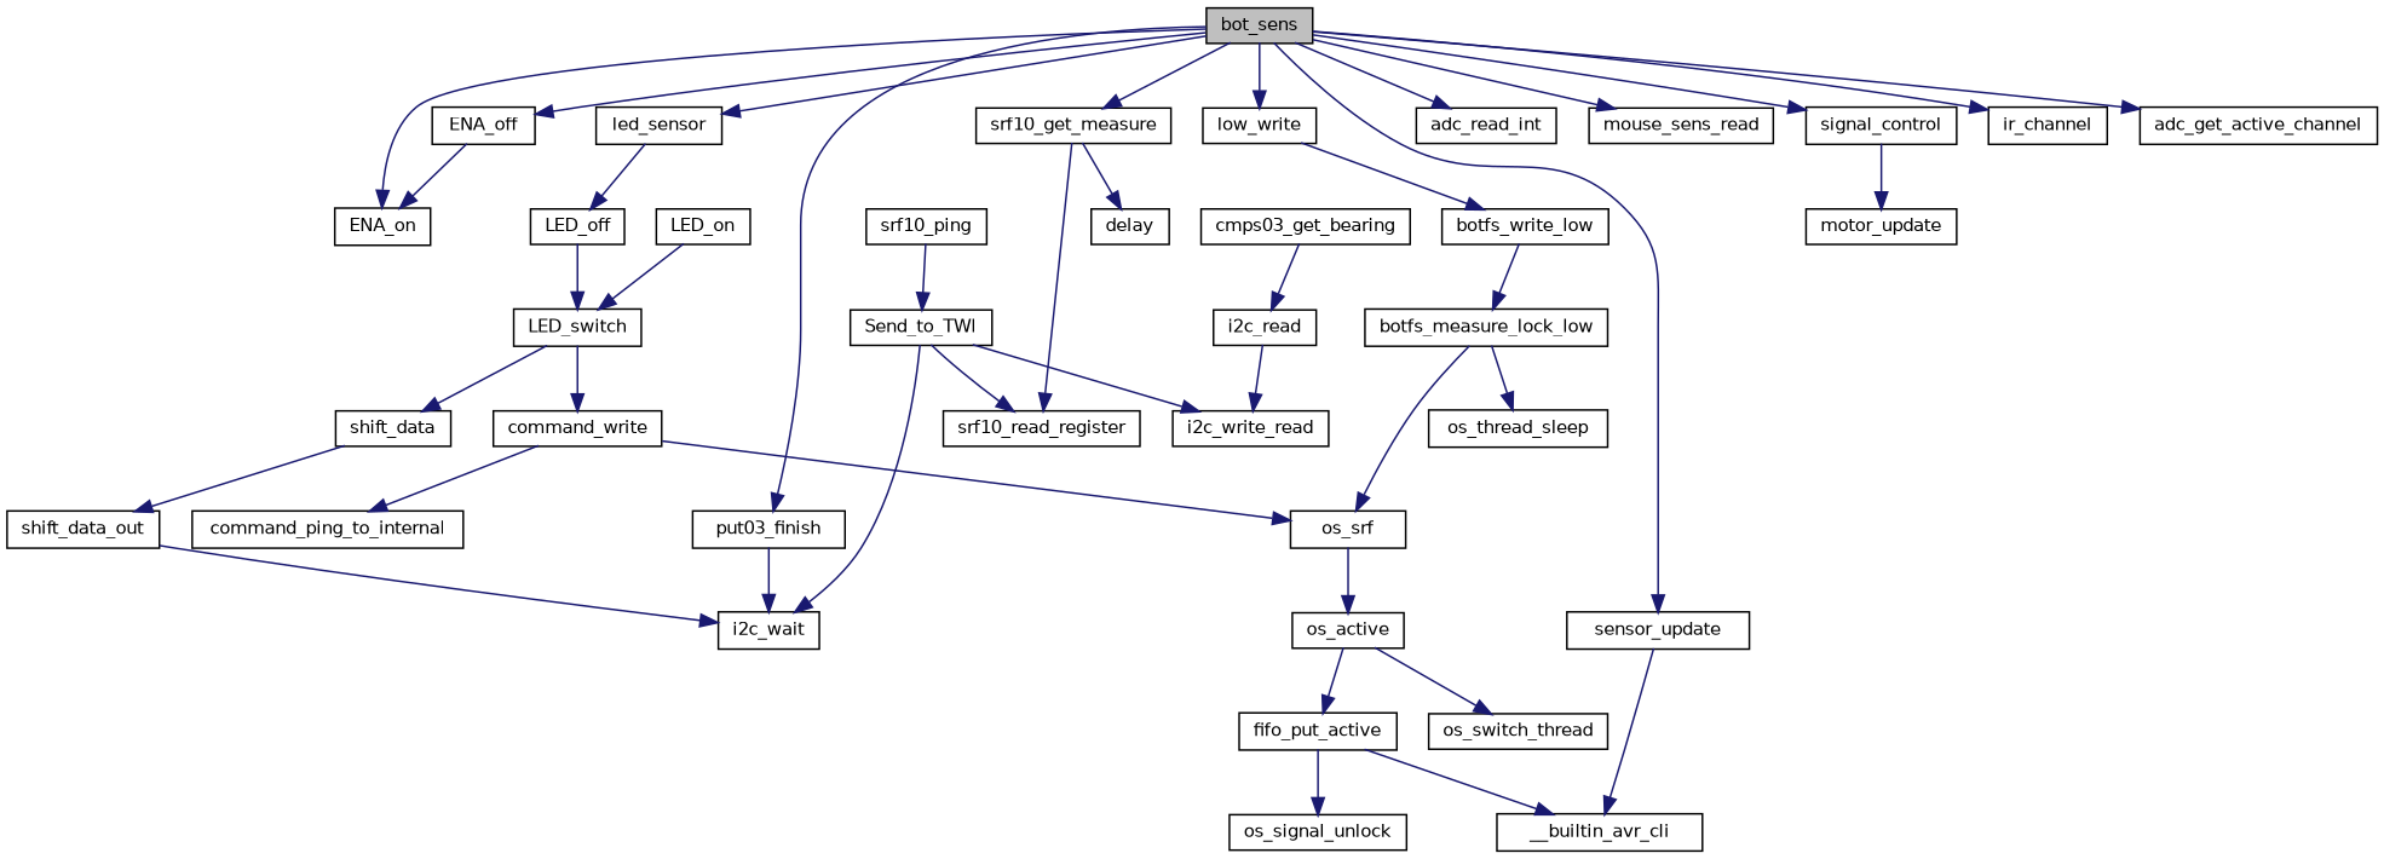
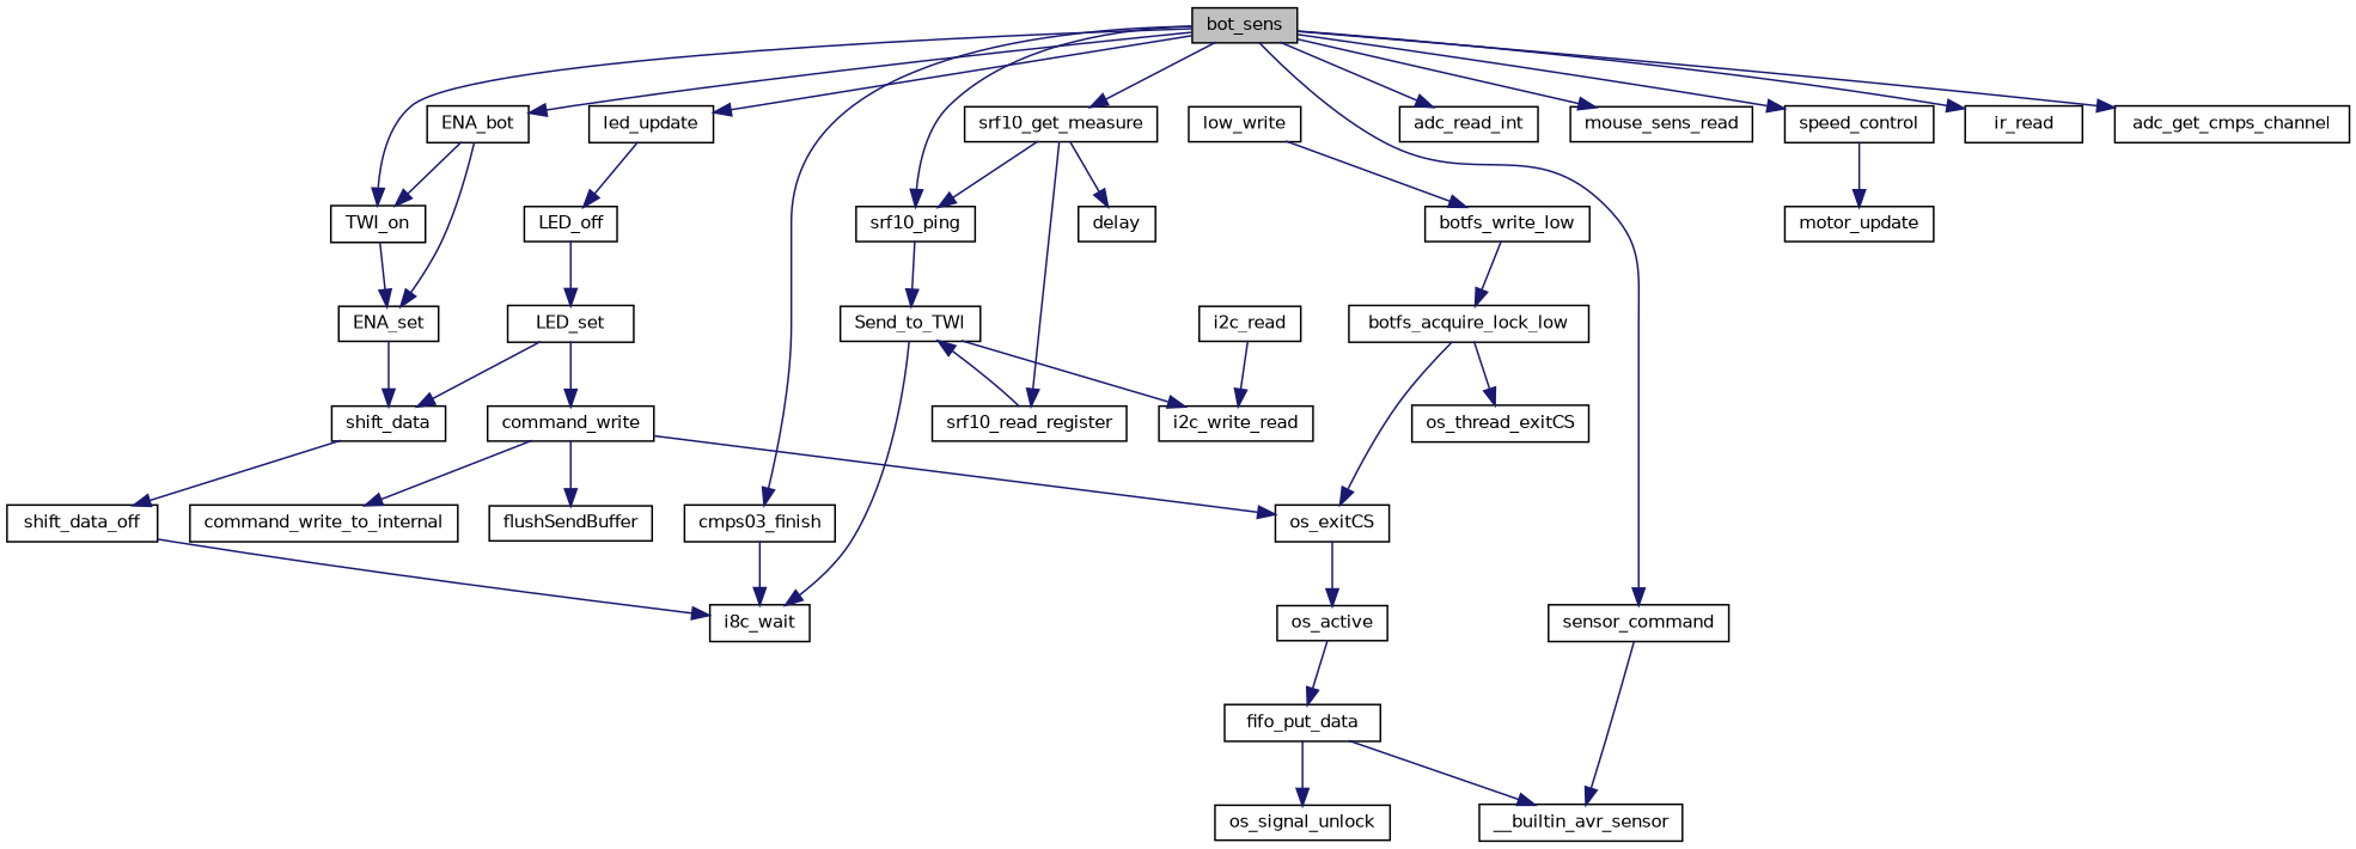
  digraph {
    rankdir=TB
    node [color=black fillcolor=white fontname=Helvetica fontsize=10 shape=record style=filled]
    edge [color=midnightblue fontname=Helvetica fontsize=10 labelfontname=Helvetica labelfontsize=10 style=solid]
    n1 [fillcolor=grey75 fontcolor=black height=0.2 label=bot_sens width=0.4]
-   n2 [height=0.2 label=ENA_on width=0.4]
+   n2 [height=0.2 label=TWI_on width=0.4]
    n3 [height=0.2 label=adc_read_int width=0.4]
    n4 [height=0.2 label=mouse_sens_read width=0.4]
-   n5 [height=0.2 label=signal_control width=0.4]
+   n5 [height=0.2 label=speed_control width=0.4]
    n6 [height=0.2 label=low_write width=0.4]
-   n7 [height=0.2 label=ir_channel width=0.4]
-   n8 [height=0.2 label=sensor_update width=0.4]
-   n9 [height=0.2 label=adc_get_active_channel width=0.4]
-   n10 [height=0.2 label=put03_finish width=0.4]
+   n7 [height=0.2 label=ir_read width=0.4]
+   n8 [height=0.2 label=sensor_command width=0.4]
+   n9 [height=0.2 label=adc_get_cmps_channel width=0.4]
+   n10 [height=0.2 label=cmps03_finish width=0.4]
    n11 [height=0.2 label=srf10_get_measure width=0.4]
-   n12 [height=0.2 label=ENA_off width=0.4]
-   n13 [height=0.2 label=led_sensor width=0.4]
-   n15 [height=0.2 label=cmps03_get_bearing width=0.4]
+   n12 [height=0.2 label=ENA_bot width=0.4]
+   n13 [height=0.2 label=led_update width=0.4]
+   n14 [height=0.2 label=ENA_set width=0.4]
    n16 [height=0.2 label=i2c_read width=0.4]
    n17 [height=0.2 label=motor_update width=0.4]
    n18 [height=0.2 label=botfs_write_low width=0.4]
-   n19 [height=0.2 label=__builtin_avr_cli width=0.4]
-   n20 [height=0.2 label=i2c_wait width=0.4]
+   n19 [height=0.2 label=__builtin_avr_sensor width=0.4]
+   n20 [height=0.2 label=i8c_wait width=0.4]
    n21 [height=0.2 label=srf10_ping width=0.4]
    n22 [height=0.2 label=delay width=0.4]
    n23 [height=0.2 label=srf10_read_register width=0.4]
    n24 [height=0.2 label=LED_off width=0.4]
    n25 [height=0.2 label=shift_data width=0.4]
-   n26 [height=0.2 label=shift_data_out width=0.4]
+   n26 [height=0.2 label=shift_data_off width=0.4]
    n27 [height=0.2 label=i2c_write_read width=0.4]
-   n28 [height=0.2 label=botfs_measure_lock_low width=0.4]
-   n29 [height=0.2 label=os_srf width=0.4]
-   n30 [height=0.2 label=os_thread_sleep width=0.4]
+   n28 [height=0.2 label=botfs_acquire_lock_low width=0.4]
+   n29 [height=0.2 label=os_exitCS width=0.4]
+   n30 [height=0.2 label=os_thread_exitCS width=0.4]
    n31 [height=0.2 label=os_active width=0.4]
-   n32 [height=0.2 label=fifo_put_active width=0.4]
-   n33 [height=0.2 label=os_switch_thread width=0.4]
+   n32 [height=0.2 label=fifo_put_data width=0.4]
    n34 [height=0.2 label=os_signal_unlock width=0.4]
    n35 [height=0.2 label=Send_to_TWI width=0.4]
-   n36 [height=0.2 label=LED_on width=0.4]
-   n37 [height=0.2 label=LED_switch width=0.4]
+   n37 [height=0.2 label=LED_set width=0.4]
    n38 [height=0.2 label=command_write width=0.4]
-   n39 [height=0.2 label=command_ping_to_internal width=0.4]
+   n39 [height=0.2 label=command_write_to_internal width=0.4]
+   n40 [height=0.2 label=flushSendBuffer width=0.4]
    n1 -> n2
    n1 -> n3
    n1 -> n4
    n1 -> n5
-   n1 -> n6
+   n1 -> n21
    n1 -> n7
    n1 -> n8
    n1 -> n9
    n1 -> n10
    n1 -> n11
    n1 -> n12
    n1 -> n13
+   n2 -> n14
    n5 -> n17
    n6 -> n18
    n8 -> n19
    n10 -> n20
+   n11 -> n21
    n11 -> n22
    n11 -> n23
    n12 -> n2
+   n12 -> n14
    n13 -> n24
-   n15 -> n16
+   n14 -> n25
    n16 -> n27
    n18 -> n28
    n21 -> n35
-   n35 -> n23
+   n23 -> n35
    n24 -> n37
    n25 -> n26
    n26 -> n20
    n28 -> n29
    n28 -> n30
    n29 -> n31
    n31 -> n32
-   n31 -> n33
    n32 -> n19
    n32 -> n34
    n35 -> n20
    n35 -> n27
-   n36 -> n37
    n37 -> n25
    n37 -> n38
    n38 -> n29
    n38 -> n39
+   n38 -> n40
  }
